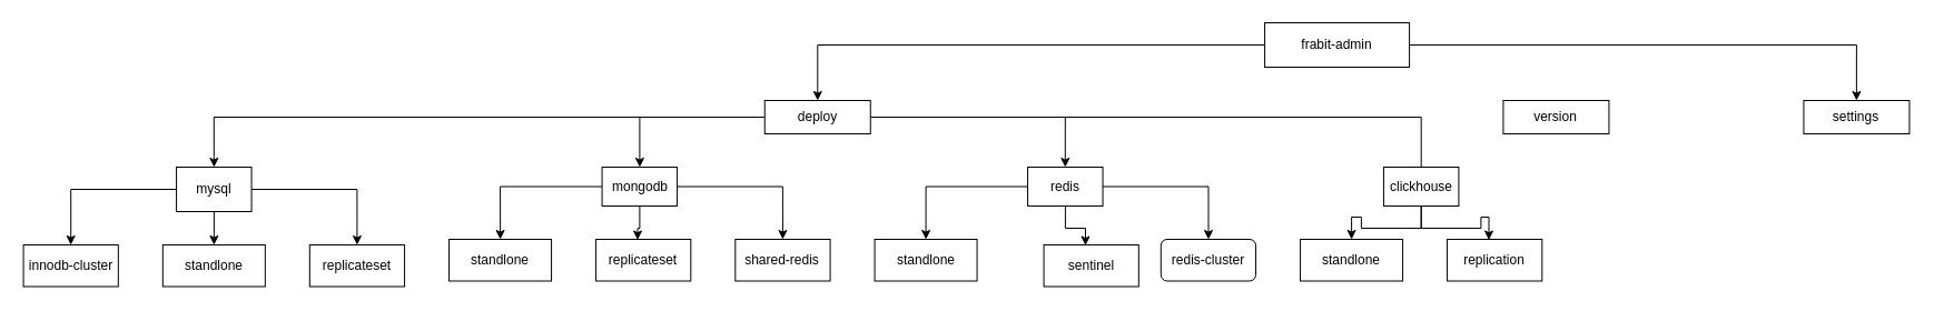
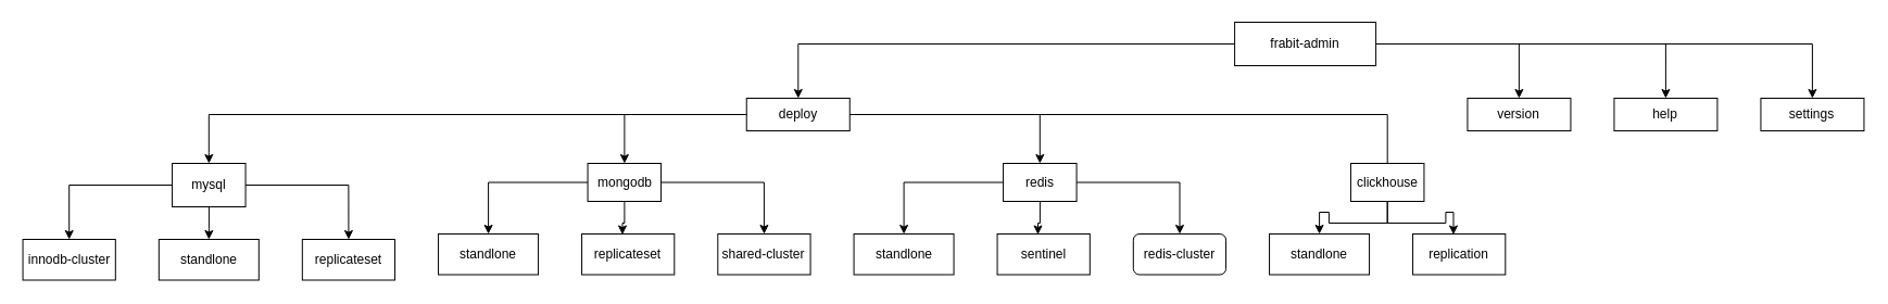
  <mxCell id="0" />
  <mxCell id="1" parent="0" />
  <mxCell id="2" style="edgeStyle=orthogonalEdgeStyle;rounded=0;orthogonalLoop=1;jettySize=auto;html=1;" edge="1" parent="1" source="6" target="11"><mxGeometry relative="1" as="geometry" /></mxCell>
+ <mxCell id="3" style="edgeStyle=orthogonalEdgeStyle;rounded=0;orthogonalLoop=1;jettySize=auto;html=1;" edge="1" parent="1" source="6" target="38"><mxGeometry relative="1" as="geometry" /></mxCell>
+ <mxCell id="4" style="edgeStyle=orthogonalEdgeStyle;rounded=0;orthogonalLoop=1;jettySize=auto;html=1;entryX=0.5;entryY=0;entryDx=0;entryDy=0;" edge="1" parent="1" source="6" target="40"><mxGeometry relative="1" as="geometry" /></mxCell>
  <mxCell id="5" style="edgeStyle=orthogonalEdgeStyle;rounded=0;orthogonalLoop=1;jettySize=auto;html=1;" edge="1" parent="1" source="6" target="39"><mxGeometry relative="1" as="geometry" /></mxCell>
  <mxCell id="6" value="frabit-admin" style="rounded=0;whiteSpace=wrap;html=1;" vertex="1" parent="1"><mxGeometry x="1136.094" y="20" width="130" height="40" as="geometry" /></mxCell>
  <mxCell id="7" value="" style="edgeStyle=orthogonalEdgeStyle;rounded=0;orthogonalLoop=1;jettySize=auto;html=1;" edge="1" parent="1" source="11" target="37"><mxGeometry relative="1" as="geometry" /></mxCell>
  <mxCell id="8" style="edgeStyle=orthogonalEdgeStyle;rounded=0;orthogonalLoop=1;jettySize=auto;html=1;" edge="1" parent="1" source="11" target="26"><mxGeometry relative="1" as="geometry" /></mxCell>
  <mxCell id="9" style="edgeStyle=orthogonalEdgeStyle;rounded=0;orthogonalLoop=1;jettySize=auto;html=1;entryX=0.5;entryY=0;entryDx=0;entryDy=0;" edge="1" parent="1" source="11" target="19"><mxGeometry relative="1" as="geometry" /></mxCell>
  <mxCell id="10" style="edgeStyle=orthogonalEdgeStyle;rounded=0;orthogonalLoop=1;jettySize=auto;html=1;endArrow=none;" edge="1" parent="1" source="11" target="32"><mxGeometry relative="1" as="geometry" /></mxCell>
  <mxCell id="11" value="deploy" style="rounded=0;whiteSpace=wrap;html=1;" vertex="1" parent="1"><mxGeometry x="686.75" y="90" width="95" height="30" as="geometry" /></mxCell>
  <mxCell id="12" value="" style="edgeStyle=orthogonalEdgeStyle;rounded=0;orthogonalLoop=1;jettySize=auto;html=1;startArrow=none;" edge="1" parent="1" source="37" target="14"><mxGeometry relative="1" as="geometry"><mxPoint x="-469.5" y="185" as="sourcePoint" /></mxGeometry></mxCell>
  <mxCell id="13" style="edgeStyle=orthogonalEdgeStyle;rounded=0;orthogonalLoop=1;jettySize=auto;html=1;entryX=0.5;entryY=0;entryDx=0;entryDy=0;" edge="1" parent="1" source="37" target="35"><mxGeometry relative="1" as="geometry" /></mxCell>
  <mxCell id="14" value="standlone" style="whiteSpace=wrap;html=1;rounded=0;" vertex="1" parent="1"><mxGeometry x="145.812" y="220" width="92" height="37.5" as="geometry" /></mxCell>
  <mxCell id="15" value="replicateset" style="whiteSpace=wrap;html=1;rounded=0;" vertex="1" parent="1"><mxGeometry x="277.812" y="220" width="85.25" height="37.5" as="geometry" /></mxCell>
  <mxCell id="16" value="" style="edgeStyle=orthogonalEdgeStyle;rounded=0;orthogonalLoop=1;jettySize=auto;html=1;" edge="1" parent="1" source="19" target="20"><mxGeometry relative="1" as="geometry" /></mxCell>
  <mxCell id="17" style="edgeStyle=orthogonalEdgeStyle;rounded=0;orthogonalLoop=1;jettySize=auto;html=1;entryX=0.439;entryY=0.014;entryDx=0;entryDy=0;entryPerimeter=0;" edge="1" parent="1" source="19" target="21"><mxGeometry relative="1" as="geometry" /></mxCell>
  <mxCell id="18" style="edgeStyle=orthogonalEdgeStyle;rounded=0;orthogonalLoop=1;jettySize=auto;html=1;" edge="1" parent="1" source="19" target="22"><mxGeometry relative="1" as="geometry" /></mxCell>
  <mxCell id="19" value="redis" style="whiteSpace=wrap;html=1;rounded=0;" vertex="1" parent="1"><mxGeometry x="923.062" y="150" width="67.5" height="35" as="geometry" /></mxCell>
  <mxCell id="20" value="standlone" style="whiteSpace=wrap;html=1;rounded=0;" vertex="1" parent="1"><mxGeometry x="785.562" y="215" width="92" height="37.5" as="geometry" /></mxCell>
- <mxCell id="21" value="sentinel" style="whiteSpace=wrap;html=1;rounded=0;" vertex="1" parent="1"><mxGeometry x="937.562" y="220" width="85.25" height="37.5" as="geometry" /></mxCell>
+ <mxCell id="21" value="sentinel" style="whiteSpace=wrap;html=1;rounded=0;" vertex="1" parent="1"><mxGeometry x="917.562" y="215" width="85.25" height="37.5" as="geometry" /></mxCell>
  <mxCell id="22" value="redis-cluster" style="whiteSpace=wrap;html=1;rounded=1;" vertex="1" parent="1"><mxGeometry x="1042.812" y="215" width="85.25" height="37.5" as="geometry" /></mxCell>
  <mxCell id="23" value="" style="edgeStyle=orthogonalEdgeStyle;rounded=0;orthogonalLoop=1;jettySize=auto;html=1;" edge="1" parent="1" source="26" target="27"><mxGeometry relative="1" as="geometry" /></mxCell>
  <mxCell id="24" style="edgeStyle=orthogonalEdgeStyle;rounded=0;orthogonalLoop=1;jettySize=auto;html=1;entryX=0.439;entryY=0.014;entryDx=0;entryDy=0;entryPerimeter=0;" edge="1" parent="1" source="26" target="28"><mxGeometry relative="1" as="geometry" /></mxCell>
  <mxCell id="25" style="edgeStyle=orthogonalEdgeStyle;rounded=0;orthogonalLoop=1;jettySize=auto;html=1;entryX=0.5;entryY=0;entryDx=0;entryDy=0;" edge="1" parent="1" source="26" target="29"><mxGeometry relative="1" as="geometry" /></mxCell>
  <mxCell id="26" value="mongodb" style="whiteSpace=wrap;html=1;rounded=0;" vertex="1" parent="1"><mxGeometry x="540.562" y="150" width="67.5" height="35" as="geometry" /></mxCell>
  <mxCell id="27" value="standlone" style="whiteSpace=wrap;html=1;rounded=0;" vertex="1" parent="1"><mxGeometry x="403.062" y="215" width="92" height="37.5" as="geometry" /></mxCell>
  <mxCell id="28" value="replicateset" style="whiteSpace=wrap;html=1;rounded=0;" vertex="1" parent="1"><mxGeometry x="535.062" y="215" width="85.25" height="37.5" as="geometry" /></mxCell>
- <mxCell id="29" value="shared-redis" style="whiteSpace=wrap;html=1;rounded=0;" vertex="1" parent="1"><mxGeometry x="660.312" y="215" width="85.25" height="37.5" as="geometry" /></mxCell>
+ <mxCell id="29" value="shared-cluster" style="whiteSpace=wrap;html=1;rounded=0;" vertex="1" parent="1"><mxGeometry x="660.312" y="215" width="85.25" height="37.5" as="geometry" /></mxCell>
  <mxCell id="30" value="" style="edgeStyle=orthogonalEdgeStyle;rounded=0;orthogonalLoop=1;jettySize=auto;html=1;" edge="1" parent="1" source="32" target="33"><mxGeometry relative="1" as="geometry" /></mxCell>
  <mxCell id="31" style="edgeStyle=orthogonalEdgeStyle;rounded=0;orthogonalLoop=1;jettySize=auto;html=1;entryX=0.439;entryY=0.014;entryDx=0;entryDy=0;entryPerimeter=0;" edge="1" parent="1" source="32" target="34"><mxGeometry relative="1" as="geometry" /></mxCell>
  <mxCell id="32" value="clickhouse" style="whiteSpace=wrap;html=1;rounded=0;" vertex="1" parent="1"><mxGeometry x="1242.938" y="150" width="67.5" height="35" as="geometry" /></mxCell>
  <mxCell id="33" value="standlone" style="whiteSpace=wrap;html=1;rounded=0;" vertex="1" parent="1"><mxGeometry x="1168.062" y="215" width="92" height="37.5" as="geometry" /></mxCell>
  <mxCell id="34" value="replication" style="whiteSpace=wrap;html=1;rounded=0;" vertex="1" parent="1"><mxGeometry x="1300.062" y="215" width="85.25" height="37.5" as="geometry" /></mxCell>
  <mxCell id="35" value="innodb-cluster" style="whiteSpace=wrap;html=1;rounded=0;" vertex="1" parent="1"><mxGeometry x="20.562" y="220" width="85.25" height="37.5" as="geometry" /></mxCell>
  <mxCell id="36" style="edgeStyle=orthogonalEdgeStyle;rounded=0;orthogonalLoop=1;jettySize=auto;html=1;entryX=0.5;entryY=0;entryDx=0;entryDy=0;" edge="1" parent="1" source="37" target="15"><mxGeometry relative="1" as="geometry" /></mxCell>
  <mxCell id="37" value="mysql" style="whiteSpace=wrap;html=1;rounded=0;" vertex="1" parent="1"><mxGeometry x="158.062" y="150" width="67.5" height="40" as="geometry" /></mxCell>
  <mxCell id="38" value="version" style="rounded=0;whiteSpace=wrap;html=1;" vertex="1" parent="1"><mxGeometry x="1350.438" y="90" width="95" height="30" as="geometry" /></mxCell>
  <mxCell id="39" value="settings" style="rounded=0;whiteSpace=wrap;html=1;" vertex="1" parent="1"><mxGeometry x="1620.438" y="90" width="95" height="30" as="geometry" /></mxCell>
+ <mxCell id="40" value="help" style="rounded=0;whiteSpace=wrap;html=1;" vertex="1" parent="1"><mxGeometry x="1485.438" y="90" width="95" height="30" as="geometry" /></mxCell>
